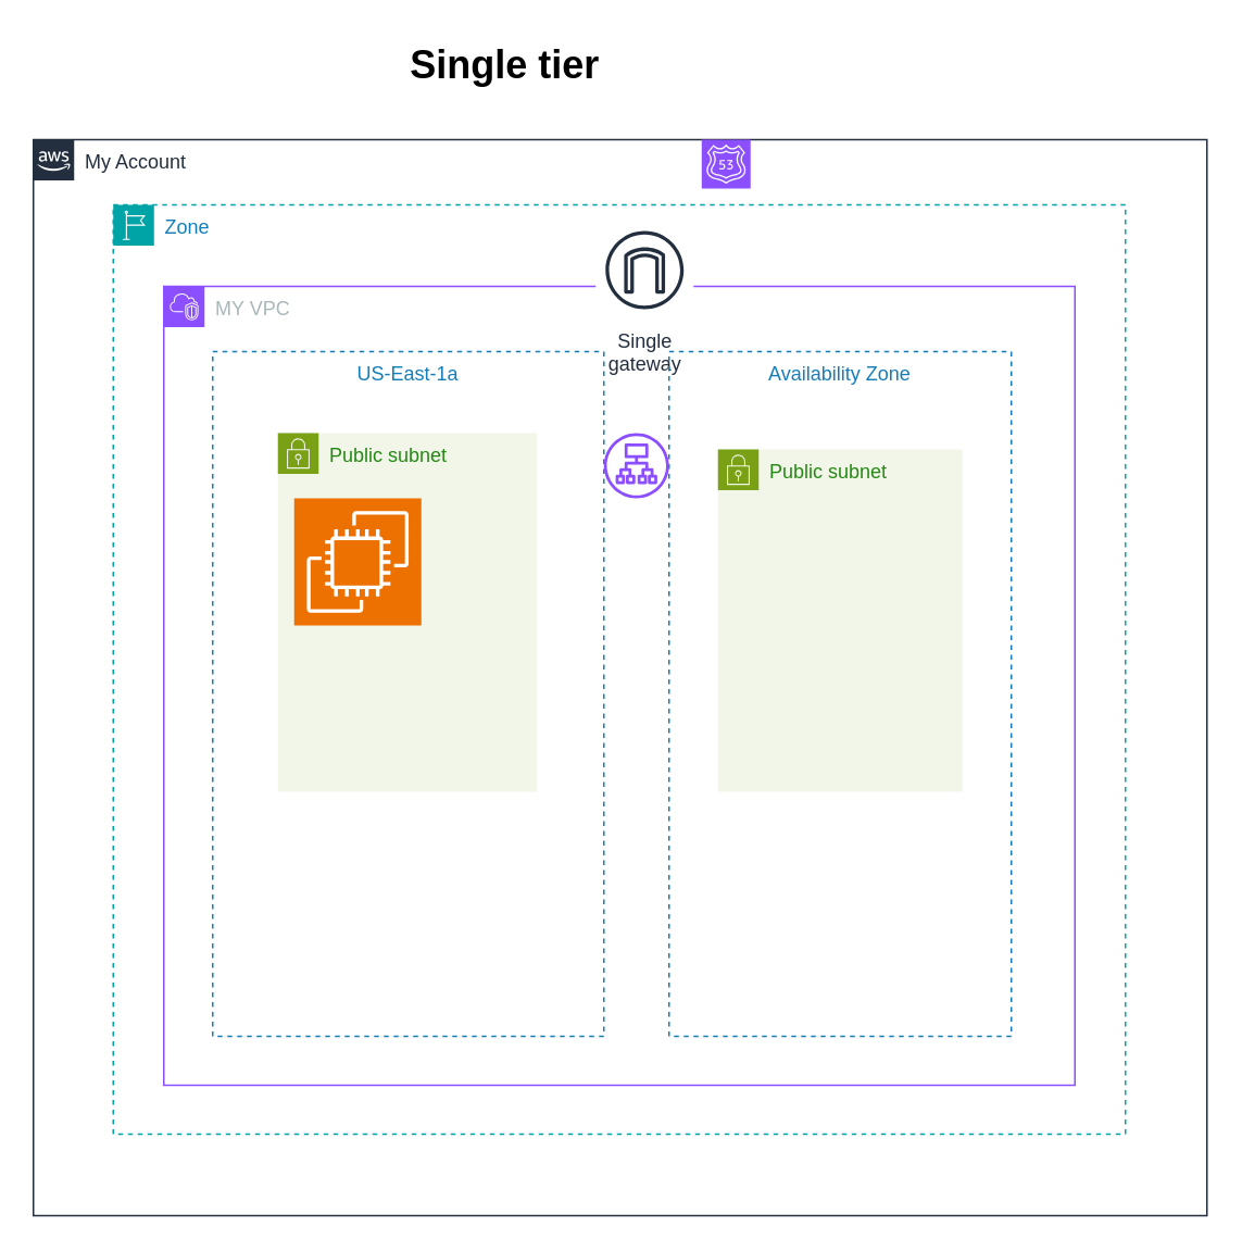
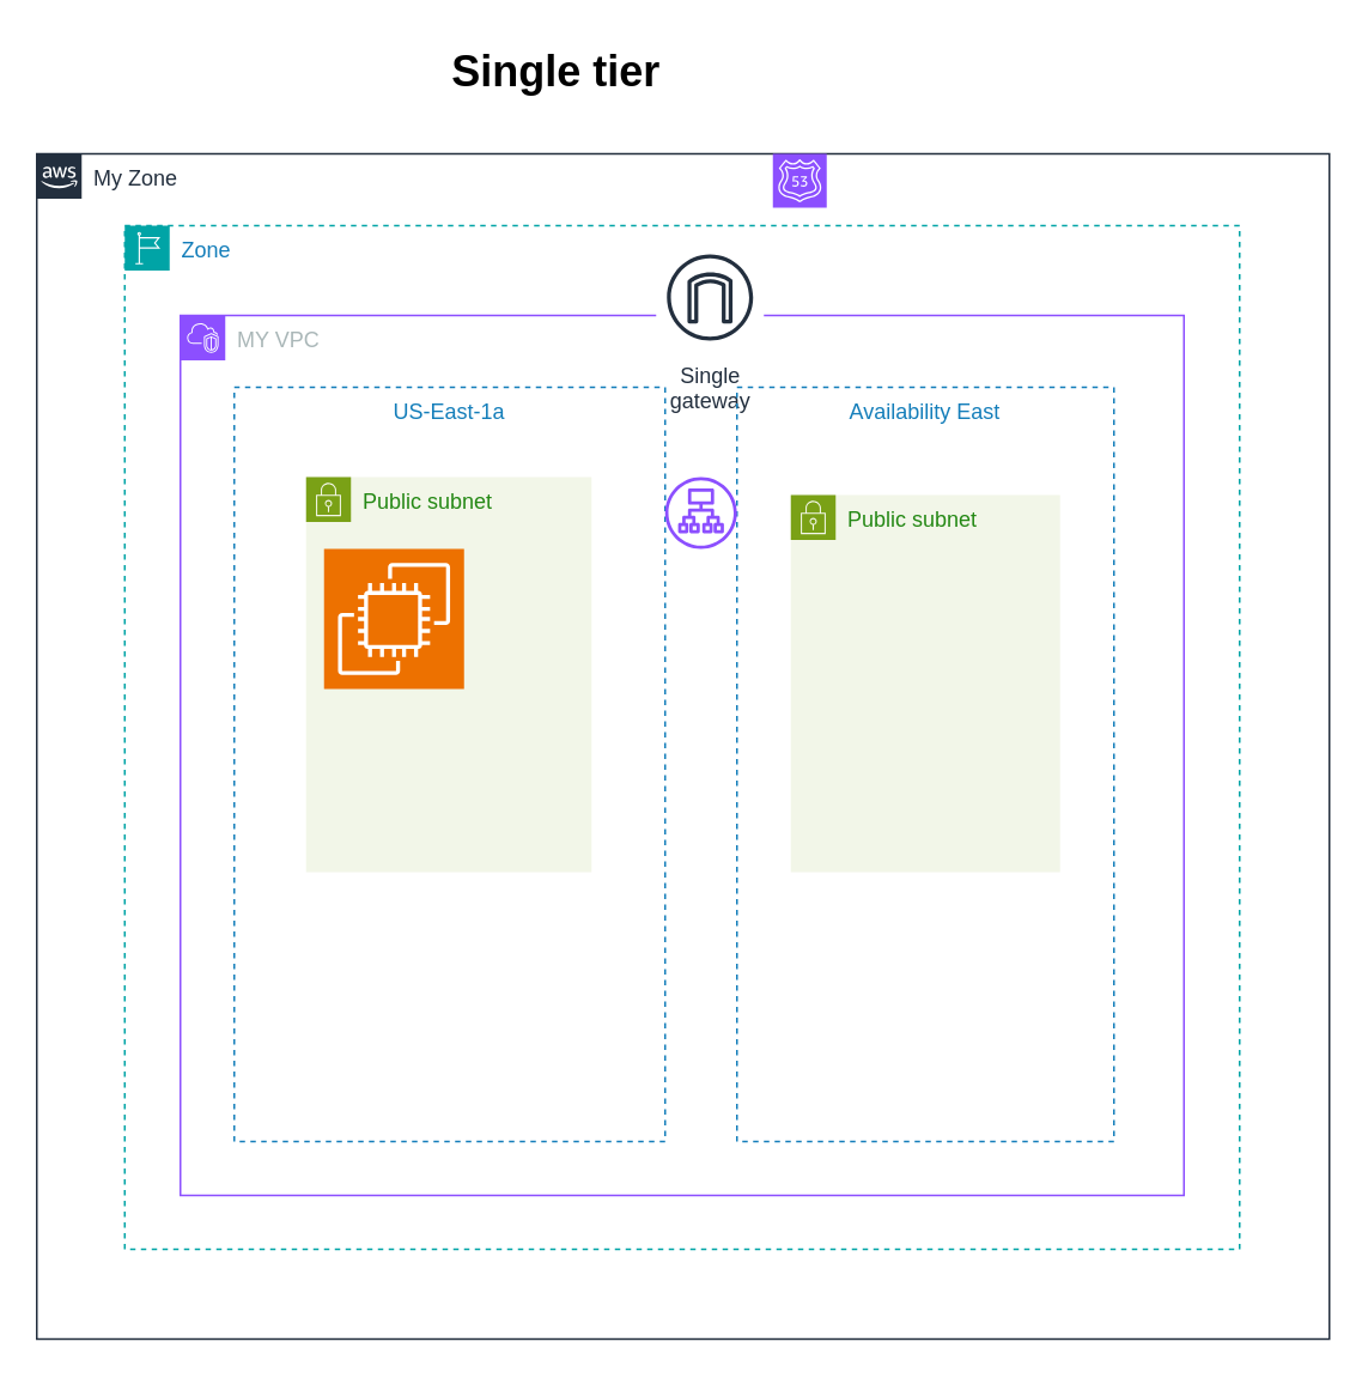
  <mxCell id="0" />
  <mxCell id="1" parent="0" />
- <mxCell id="2" value="My Account" style="points=[[0,0],[0.25,0],[0.5,0],[0.75,0],[1,0],[1,0.25],[1,0.5],[1,0.75],[1,1],[0.75,1],[0.5,1],[0.25,1],[0,1],[0,0.75],[0,0.5],[0,0.25]];outlineConnect=0;gradientColor=none;html=1;whiteSpace=wrap;fontSize=12;fontStyle=0;container=1;pointerEvents=0;collapsible=0;recursiveResize=0;shape=mxgraph.aws4.group;grIcon=mxgraph.aws4.group_aws_cloud_alt;strokeColor=#232F3E;fillColor=none;verticalAlign=top;align=left;spacingLeft=30;fontColor=#232F3E;dashed=0;" vertex="1" parent="1"><mxGeometry x="20" y="85" width="720" height="660" as="geometry" /></mxCell>
+ <mxCell id="2" value="My Zone" style="points=[[0,0],[0.25,0],[0.5,0],[0.75,0],[1,0],[1,0.25],[1,0.5],[1,0.75],[1,1],[0.75,1],[0.5,1],[0.25,1],[0,1],[0,0.75],[0,0.5],[0,0.25]];outlineConnect=0;gradientColor=none;html=1;whiteSpace=wrap;fontSize=12;fontStyle=0;container=1;pointerEvents=0;collapsible=0;recursiveResize=0;shape=mxgraph.aws4.group;grIcon=mxgraph.aws4.group_aws_cloud_alt;strokeColor=#232F3E;fillColor=none;verticalAlign=top;align=left;spacingLeft=30;fontColor=#232F3E;dashed=0;" vertex="1" parent="1"><mxGeometry x="20" y="85" width="720" height="660" as="geometry" /></mxCell>
  <mxCell id="3" value="Zone" style="points=[[0,0],[0.25,0],[0.5,0],[0.75,0],[1,0],[1,0.25],[1,0.5],[1,0.75],[1,1],[0.75,1],[0.5,1],[0.25,1],[0,1],[0,0.75],[0,0.5],[0,0.25]];outlineConnect=0;gradientColor=none;html=1;whiteSpace=wrap;fontSize=12;fontStyle=0;container=1;pointerEvents=0;collapsible=0;recursiveResize=0;shape=mxgraph.aws4.group;grIcon=mxgraph.aws4.group_region;strokeColor=#00A4A6;fillColor=none;verticalAlign=top;align=left;spacingLeft=30;fontColor=#147EBA;dashed=1;" vertex="1" parent="2"><mxGeometry x="49" y="40" width="621" height="570" as="geometry" /></mxCell>
  <mxCell id="4" value="MY VPC" style="points=[[0,0],[0.25,0],[0.5,0],[0.75,0],[1,0],[1,0.25],[1,0.5],[1,0.75],[1,1],[0.75,1],[0.5,1],[0.25,1],[0,1],[0,0.75],[0,0.5],[0,0.25]];outlineConnect=0;gradientColor=none;html=1;whiteSpace=wrap;fontSize=12;fontStyle=0;container=1;pointerEvents=0;collapsible=0;recursiveResize=0;shape=mxgraph.aws4.group;grIcon=mxgraph.aws4.group_vpc2;strokeColor=#8C4FFF;fillColor=none;verticalAlign=top;align=left;spacingLeft=30;fontColor=#AAB7B8;dashed=0;" vertex="1" parent="3"><mxGeometry x="31" y="50" width="559" height="490" as="geometry" /></mxCell>
  <mxCell id="5" value="US-East-1a" style="fillColor=none;strokeColor=#147EBA;dashed=1;verticalAlign=top;fontStyle=0;fontColor=#147EBA;whiteSpace=wrap;html=1;" vertex="1" parent="4"><mxGeometry x="30" y="40" width="240" height="420" as="geometry" /></mxCell>
  <mxCell id="6" value="Public subnet" style="points=[[0,0],[0.25,0],[0.5,0],[0.75,0],[1,0],[1,0.25],[1,0.5],[1,0.75],[1,1],[0.75,1],[0.5,1],[0.25,1],[0,1],[0,0.75],[0,0.5],[0,0.25]];outlineConnect=0;gradientColor=none;html=1;whiteSpace=wrap;fontSize=12;fontStyle=0;container=1;pointerEvents=0;collapsible=0;recursiveResize=0;shape=mxgraph.aws4.group;grIcon=mxgraph.aws4.group_security_group;grStroke=0;strokeColor=#7AA116;fillColor=#F2F6E8;verticalAlign=top;align=left;spacingLeft=30;fontColor=#248814;dashed=0;" vertex="1" parent="4"><mxGeometry x="70" y="90" width="159" height="220" as="geometry" /></mxCell>
  <mxCell id="7" value="" style="sketch=0;points=[[0,0,0],[0.25,0,0],[0.5,0,0],[0.75,0,0],[1,0,0],[0,1,0],[0.25,1,0],[0.5,1,0],[0.75,1,0],[1,1,0],[0,0.25,0],[0,0.5,0],[0,0.75,0],[1,0.25,0],[1,0.5,0],[1,0.75,0]];outlineConnect=0;fontColor=#232F3E;fillColor=#ED7100;strokeColor=#ffffff;dashed=0;verticalLabelPosition=bottom;verticalAlign=top;align=center;html=1;fontSize=12;fontStyle=0;aspect=fixed;shape=mxgraph.aws4.resourceIcon;resIcon=mxgraph.aws4.ec2;" vertex="1" parent="6"><mxGeometry x="10" y="40" width="78" height="78" as="geometry" /></mxCell>
  <mxCell id="8" value="Single&#10;gateway" style="sketch=0;outlineConnect=0;fontColor=#232F3E;gradientColor=none;strokeColor=#232F3E;fillColor=#ffffff;dashed=0;verticalLabelPosition=bottom;verticalAlign=top;align=center;html=1;fontSize=12;fontStyle=0;aspect=fixed;shape=mxgraph.aws4.resourceIcon;resIcon=mxgraph.aws4.internet_gateway;" vertex="1" parent="4"><mxGeometry x="265" y="-40" width="60" height="60" as="geometry" /></mxCell>
- <mxCell id="9" value="Availability Zone" style="fillColor=none;strokeColor=#147EBA;dashed=1;verticalAlign=top;fontStyle=0;fontColor=#147EBA;whiteSpace=wrap;html=1;" vertex="1" parent="4"><mxGeometry x="310" y="40" width="210" height="420" as="geometry" /></mxCell>
+ <mxCell id="9" value="Availability East" style="fillColor=none;strokeColor=#147EBA;dashed=1;verticalAlign=top;fontStyle=0;fontColor=#147EBA;whiteSpace=wrap;html=1;" vertex="1" parent="4"><mxGeometry x="310" y="40" width="210" height="420" as="geometry" /></mxCell>
  <mxCell id="10" value="" style="sketch=0;points=[[0,0,0],[0.25,0,0],[0.5,0,0],[0.75,0,0],[1,0,0],[0,1,0],[0.25,1,0],[0.5,1,0],[0.75,1,0],[1,1,0],[0,0.25,0],[0,0.5,0],[0,0.75,0],[1,0.25,0],[1,0.5,0],[1,0.75,0]];outlineConnect=0;fontColor=#232F3E;fillColor=#ED7100;strokeColor=#ffffff;dashed=0;verticalLabelPosition=bottom;verticalAlign=top;align=center;html=1;fontSize=12;fontStyle=0;aspect=fixed;shape=mxgraph.aws4.resourceIcon;resIcon=mxgraph.aws4.ec2;" vertex="1" parent="4"><mxGeometry x="360" y="140" width="78" height="78" as="geometry" /></mxCell>
  <mxCell id="11" value="" style="sketch=0;outlineConnect=0;fontColor=#232F3E;gradientColor=none;fillColor=#8C4FFF;strokeColor=none;dashed=0;verticalLabelPosition=bottom;verticalAlign=top;align=center;html=1;fontSize=12;fontStyle=0;aspect=fixed;pointerEvents=1;shape=mxgraph.aws4.application_load_balancer;" vertex="1" parent="4"><mxGeometry x="270" y="90" width="40" height="40" as="geometry" /></mxCell>
  <mxCell id="12" value="" style="sketch=0;points=[[0,0,0],[0.25,0,0],[0.5,0,0],[0.75,0,0],[1,0,0],[0,1,0],[0.25,1,0],[0.5,1,0],[0.75,1,0],[1,1,0],[0,0.25,0],[0,0.5,0],[0,0.75,0],[1,0.25,0],[1,0.5,0],[1,0.75,0]];outlineConnect=0;fontColor=#232F3E;fillColor=#8C4FFF;strokeColor=#ffffff;dashed=0;verticalLabelPosition=bottom;verticalAlign=top;align=center;html=1;fontSize=12;fontStyle=0;aspect=fixed;shape=mxgraph.aws4.resourceIcon;resIcon=mxgraph.aws4.route_53;" vertex="1" parent="2"><mxGeometry x="410" width="30" height="30" as="geometry" /></mxCell>
  <mxCell id="13" value="Single tier" style="text;strokeColor=none;fillColor=none;html=1;fontSize=24;fontStyle=1;verticalAlign=middle;align=center;" vertex="1" parent="1"><mxGeometry x="199" y="20" width="220" height="40" as="geometry" /></mxCell>
  <mxCell id="14" value="Public subnet" style="points=[[0,0],[0.25,0],[0.5,0],[0.75,0],[1,0],[1,0.25],[1,0.5],[1,0.75],[1,1],[0.75,1],[0.5,1],[0.25,1],[0,1],[0,0.75],[0,0.5],[0,0.25]];outlineConnect=0;gradientColor=none;html=1;whiteSpace=wrap;fontSize=12;fontStyle=0;container=1;pointerEvents=0;collapsible=0;recursiveResize=0;shape=mxgraph.aws4.group;grIcon=mxgraph.aws4.group_security_group;grStroke=0;strokeColor=#7AA116;fillColor=#F2F6E8;verticalAlign=top;align=left;spacingLeft=30;fontColor=#248814;dashed=0;" vertex="1" parent="1"><mxGeometry x="440" y="275" width="150" height="210" as="geometry" /></mxCell>
